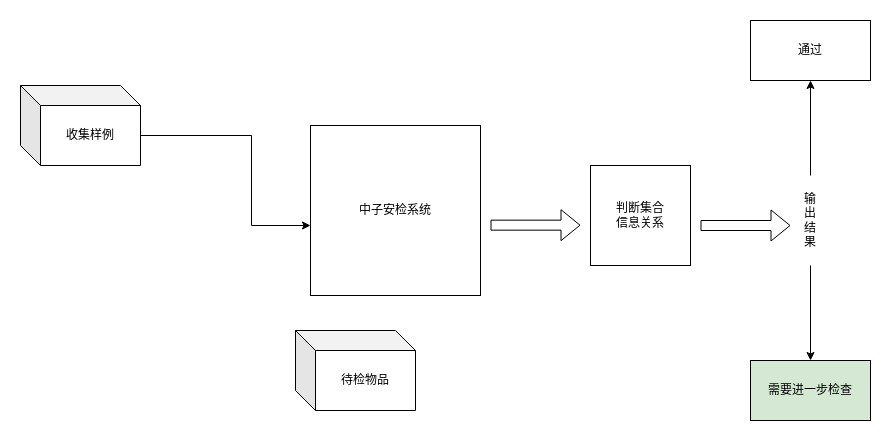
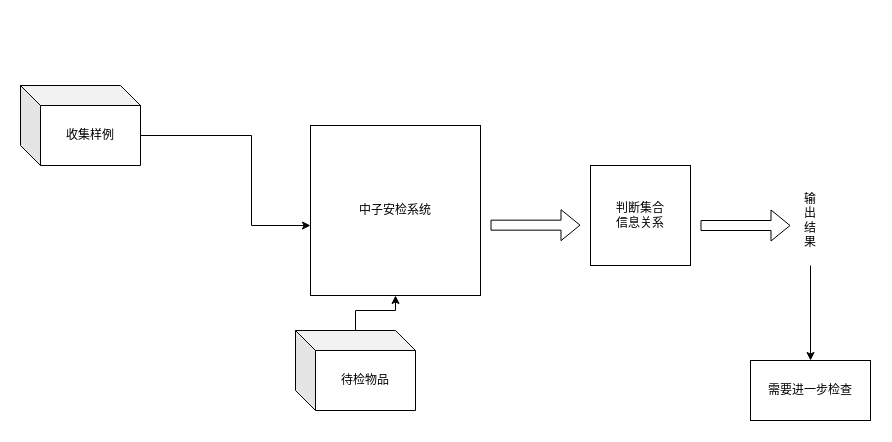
  <mxCell id="0" />
  <mxCell id="1" parent="0" />
  <mxCell id="2" style="edgeStyle=orthogonalEdgeStyle;rounded=0;orthogonalLoop=1;jettySize=auto;html=1;exitX=0;exitY=0;exitDx=120;exitDy=50;exitPerimeter=0;" edge="1" parent="1" source="3"><mxGeometry relative="1" as="geometry"><mxPoint x="310" y="225" as="targetPoint" /><mxPoint x="150" y="135" as="sourcePoint" /><Array as="points"><mxPoint x="251" y="135" /><mxPoint x="251" y="225" /></Array></mxGeometry></mxCell>
  <mxCell id="3" value="收集样例" style="shape=cube;whiteSpace=wrap;html=1;boundedLbl=1;backgroundOutline=1;darkOpacity=0.05;darkOpacity2=0.1;" vertex="1" parent="1"><mxGeometry x="20" y="85" width="120" height="80" as="geometry" /></mxCell>
  <mxCell id="4" value="中子安检系统" style="whiteSpace=wrap;html=1;aspect=fixed;" vertex="1" parent="1"><mxGeometry x="310" y="125" width="170" height="170" as="geometry" /></mxCell>
+ <mxCell id="5" style="edgeStyle=orthogonalEdgeStyle;rounded=0;orthogonalLoop=1;jettySize=auto;html=1;entryX=0.5;entryY=1;entryDx=0;entryDy=0;" edge="1" parent="1" source="6" target="4"><mxGeometry relative="1" as="geometry" /></mxCell>
  <mxCell id="6" value="待检物品" style="shape=cube;whiteSpace=wrap;html=1;boundedLbl=1;backgroundOutline=1;darkOpacity=0.05;darkOpacity2=0.1;" vertex="1" parent="1"><mxGeometry x="295" y="330" width="120" height="80" as="geometry" /></mxCell>
  <mxCell id="7" value="" style="shape=flexArrow;endArrow=classic;html=1;rounded=0;" edge="1" parent="1"><mxGeometry width="50" height="50" relative="1" as="geometry"><mxPoint x="490" y="224.66" as="sourcePoint" /><mxPoint x="580" y="224.66" as="targetPoint" /></mxGeometry></mxCell>
  <mxCell id="8" value="判断集合&lt;br&gt;信息关系" style="whiteSpace=wrap;html=1;aspect=fixed;" vertex="1" parent="1"><mxGeometry x="590" y="165" width="100" height="100" as="geometry" /></mxCell>
  <mxCell id="9" value="" style="shape=flexArrow;endArrow=classic;html=1;rounded=0;" edge="1" parent="1"><mxGeometry width="50" height="50" relative="1" as="geometry"><mxPoint x="700" y="225" as="sourcePoint" /><mxPoint x="790" y="225" as="targetPoint" /></mxGeometry></mxCell>
- <mxCell id="10" value="" style="edgeStyle=orthogonalEdgeStyle;rounded=0;orthogonalLoop=1;jettySize=auto;html=1;" edge="1" parent="1" source="12" target="13"><mxGeometry relative="1" as="geometry" /></mxCell>
  <mxCell id="11" value="" style="edgeStyle=orthogonalEdgeStyle;rounded=0;orthogonalLoop=1;jettySize=auto;html=1;" edge="1" parent="1" source="12" target="14"><mxGeometry relative="1" as="geometry" /></mxCell>
  <mxCell id="12" value="输&lt;br&gt;出&lt;br&gt;结&lt;br&gt;果" style="text;html=1;strokeColor=none;fillColor=none;align=center;verticalAlign=middle;whiteSpace=wrap;rounded=0;" vertex="1" parent="1"><mxGeometry x="780" y="175" width="60" height="90" as="geometry" /></mxCell>
- <mxCell id="13" value="通过" style="whiteSpace=wrap;html=1;" vertex="1" parent="1"><mxGeometry x="750" y="20" width="120" height="60" as="geometry" /></mxCell>
- <mxCell id="14" value="需要进一步检查" style="whiteSpace=wrap;html=1;fillColor=#d5e8d4;" vertex="1" parent="1"><mxGeometry x="750" y="360" width="120" height="60" as="geometry" /></mxCell>
+ <mxCell id="14" value="需要进一步检查" style="whiteSpace=wrap;html=1;" vertex="1" parent="1"><mxGeometry x="750" y="360" width="120" height="60" as="geometry" /></mxCell>
